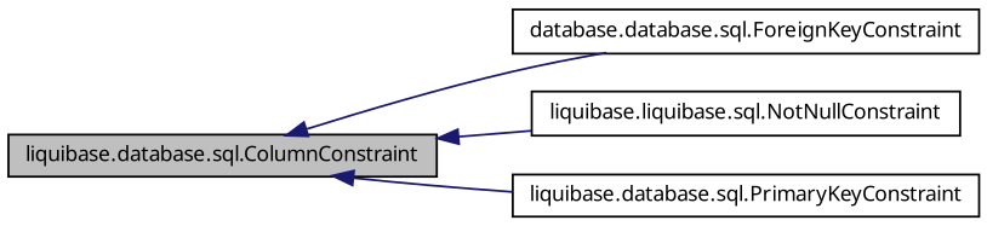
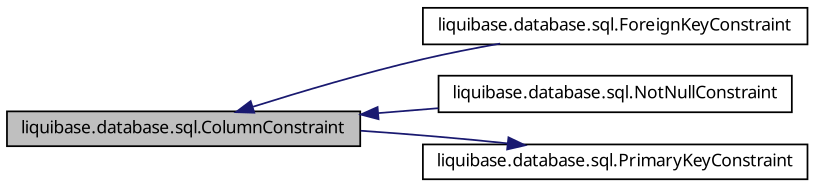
  digraph {
    rankdir=LR
    node [color=black fillcolor=white fontname="FreeSans.ttf" fontsize=10 shape=record style=filled]
    edge [color=midnightblue dir=back fontname="FreeSans.ttf" fontsize=10 labelfontname="FreeSans.ttf" labelfontsize=10 style=solid]
    n1 [fillcolor=grey75 fontcolor=black height=0.2 label="liquibase.database.sql.ColumnConstraint" width=0.4]
-   n2 [height=0.2 label="database.database.sql.ForeignKeyConstraint" width=0.4]
-   n3 [height=0.2 label="liquibase.liquibase.sql.NotNullConstraint" width=0.4]
+   n2 [height=0.2 label="liquibase.database.sql.ForeignKeyConstraint" width=0.4]
+   n3 [height=0.2 label="liquibase.database.sql.NotNullConstraint" width=0.4]
    n4 [height=0.2 label="liquibase.database.sql.PrimaryKeyConstraint" width=0.4]
    n1 -> n2
    n1 -> n3
-   n1 -> n4
+   n4 -> n1
  }
